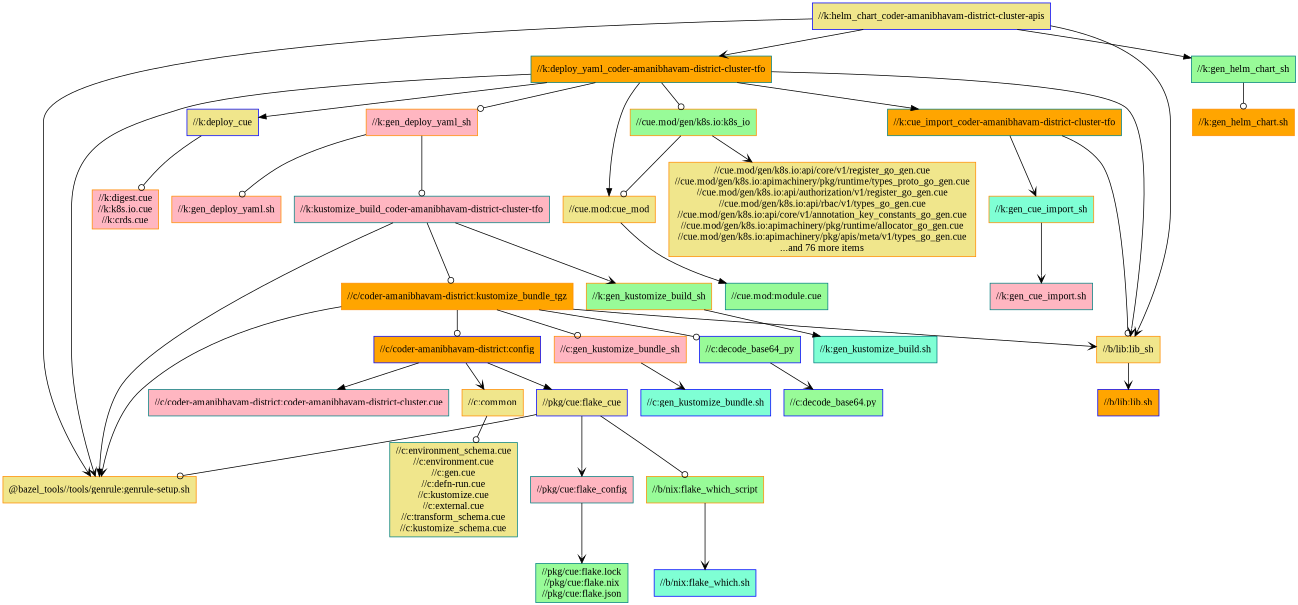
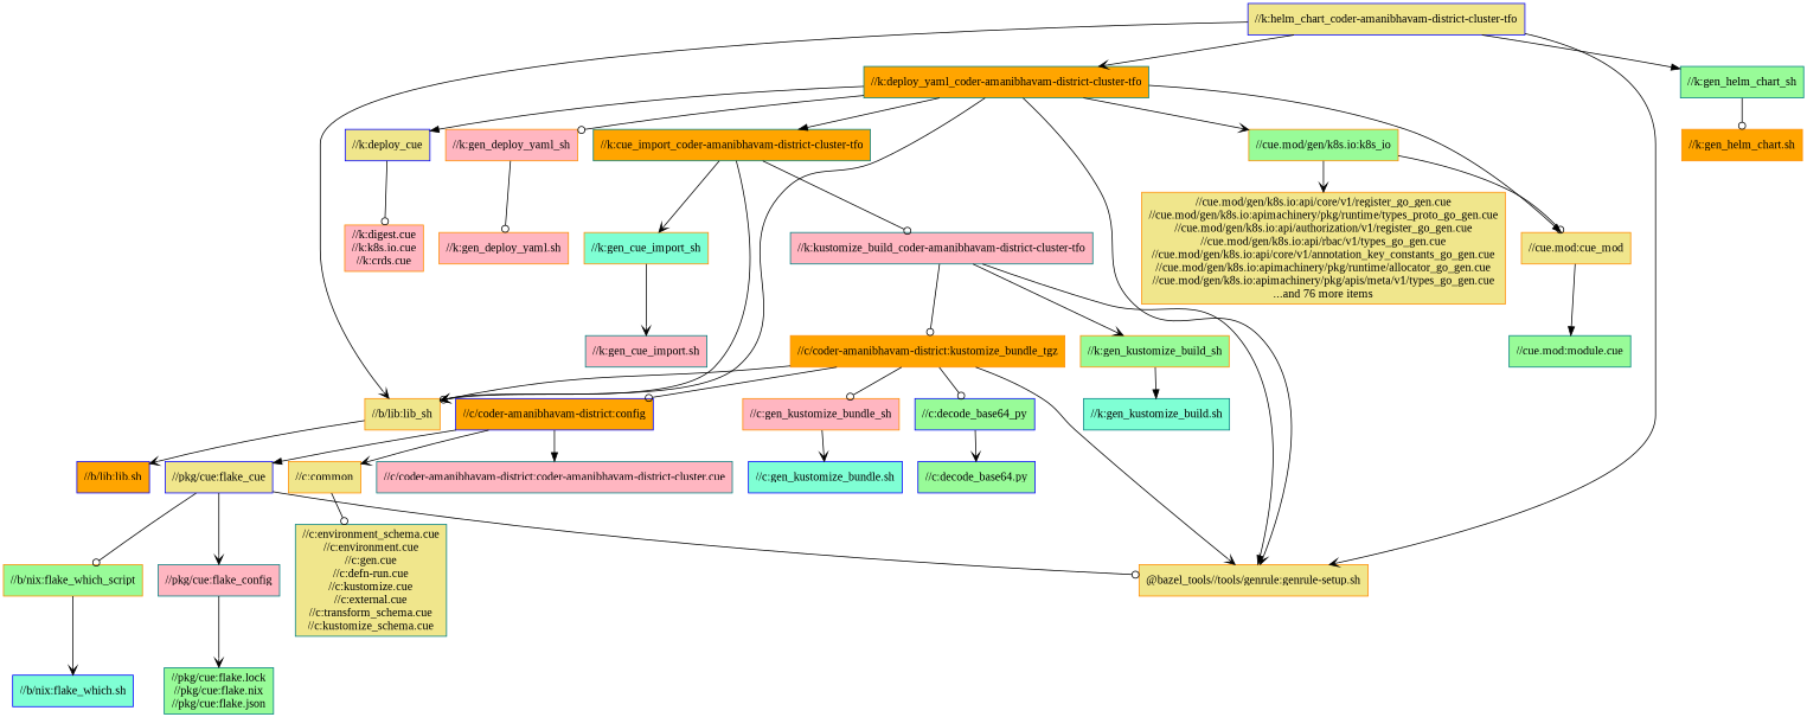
  digraph {
    fontname="Liberation Serif"
    node [color=darkorange fillcolor=khaki fontname="Liberation Serif" shape=box style=filled]
    edge [arrowhead=vee fontname="Liberation Serif"]
-   "//k:helm_chart_coder-amanibhavam-district-cluster-tfo" [color=blue label="//k:helm_chart_coder-amanibhavam-district-cluster-apis"]
+   "//k:helm_chart_coder-amanibhavam-district-cluster-tfo" [color=blue]
    "//k:deploy_yaml_coder-amanibhavam-district-cluster-tfo" [color=teal fillcolor=orange]
    "//k:gen_helm_chart_sh" [color=teal fillcolor=palegreen]
    "//b/lib:lib_sh"
    "@bazel_tools//tools/genrule:genrule-setup.sh"
    "//k:cue_import_coder-amanibhavam-district-cluster-tfo" [color=teal fillcolor=orange]
    "//k:deploy_cue" [color=blue]
    "//k:gen_deploy_yaml_sh" [fillcolor=lightpink]
    "//cue.mod:cue_mod"
    "//cue.mod/gen/k8s.io:k8s_io" [fillcolor=palegreen]
    "//k:gen_helm_chart.sh" [fillcolor=orange]
    "//b/lib:lib.sh" [color=blue fillcolor=orange]
    "//k:kustomize_build_coder-amanibhavam-district-cluster-tfo" [color=teal fillcolor=lightpink]
    "//k:gen_cue_import_sh" [fillcolor=aquamarine]
    "//k:digest.cue\n//k:k8s.io.cue\n//k:crds.cue" [fillcolor=lightpink]
    "//k:gen_deploy_yaml.sh" [fillcolor=lightpink]
    "//cue.mod:module.cue" [color=teal fillcolor=palegreen]
    "//cue.mod/gen/k8s.io:api/core/v1/register_go_gen.cue\n//cue.mod/gen/k8s.io:apimachinery/pkg/runtime/types_proto_go_gen.cue\n//cue.mod/gen/k8s.io:api/authorization/v1/register_go_gen.cue\n//cue.mod/gen/k8s.io:api/rbac/v1/types_go_gen.cue\n//cue.mod/gen/k8s.io:api/core/v1/annotation_key_constants_go_gen.cue\n//cue.mod/gen/k8s.io:apimachinery/pkg/runtime/allocator_go_gen.cue\n//cue.mod/gen/k8s.io:apimachinery/pkg/apis/meta/v1/types_go_gen.cue\n...and 76 more items"
    "//k:gen_kustomize_build_sh" [fillcolor=palegreen]
    "//c/coder-amanibhavam-district:kustomize_bundle_tgz" [fillcolor=orange]
    "//k:gen_cue_import.sh" [color=teal fillcolor=lightpink]
    "//k:gen_kustomize_build.sh" [color=teal fillcolor=aquamarine]
    "//c/coder-amanibhavam-district:config" [color=blue fillcolor=orange]
    "//c:gen_kustomize_bundle_sh" [fillcolor=lightpink]
    "//c:decode_base64_py" [color=blue fillcolor=palegreen]
    "//pkg/cue:flake_cue" [color=blue]
    "//c/coder-amanibhavam-district:coder-amanibhavam-district-cluster.cue" [color=teal fillcolor=lightpink]
    "//c:common"
    "//c:gen_kustomize_bundle.sh" [color=blue fillcolor=aquamarine]
    "//c:decode_base64.py" [color=blue fillcolor=palegreen]
    "//pkg/cue:flake_config" [color=teal fillcolor=lightpink]
    "//b/nix:flake_which_script" [fillcolor=palegreen]
    "//c:environment_schema.cue\n//c:environment.cue\n//c:gen.cue\n//c:defn-run.cue\n//c:kustomize.cue\n//c:external.cue\n//c:transform_schema.cue\n//c:kustomize_schema.cue" [color=teal]
    "//pkg/cue:flake.lock\n//pkg/cue:flake.nix\n//pkg/cue:flake.json" [color=teal fillcolor=palegreen]
    "//b/nix:flake_which.sh" [color=blue fillcolor=aquamarine]
    "//k:helm_chart_coder-amanibhavam-district-cluster-tfo" -> "//k:deploy_yaml_coder-amanibhavam-district-cluster-tfo"
    "//k:helm_chart_coder-amanibhavam-district-cluster-tfo" -> "//k:gen_helm_chart_sh" [arrowhead=normal]
    "//k:helm_chart_coder-amanibhavam-district-cluster-tfo" -> "//b/lib:lib_sh"
    "//k:helm_chart_coder-amanibhavam-district-cluster-tfo" -> "@bazel_tools//tools/genrule:genrule-setup.sh"
    "//k:deploy_yaml_coder-amanibhavam-district-cluster-tfo" -> "//b/lib:lib_sh"
    "//k:deploy_yaml_coder-amanibhavam-district-cluster-tfo" -> "@bazel_tools//tools/genrule:genrule-setup.sh"
    "//k:deploy_yaml_coder-amanibhavam-district-cluster-tfo" -> "//k:cue_import_coder-amanibhavam-district-cluster-tfo" [arrowhead=normal]
    "//k:deploy_yaml_coder-amanibhavam-district-cluster-tfo" -> "//k:deploy_cue" [arrowhead=normal]
    "//k:deploy_yaml_coder-amanibhavam-district-cluster-tfo" -> "//k:gen_deploy_yaml_sh" [arrowhead=odot]
    "//k:deploy_yaml_coder-amanibhavam-district-cluster-tfo" -> "//cue.mod:cue_mod" [arrowhead=normal]
-   "//k:deploy_yaml_coder-amanibhavam-district-cluster-tfo" -> "//cue.mod/gen/k8s.io:k8s_io" [arrowhead=odot]
+   "//k:deploy_yaml_coder-amanibhavam-district-cluster-tfo" -> "//cue.mod/gen/k8s.io:k8s_io"
    "//k:gen_helm_chart_sh" -> "//k:gen_helm_chart.sh" [arrowhead=odot]
    "//b/lib:lib_sh" -> "//b/lib:lib.sh"
    "//k:cue_import_coder-amanibhavam-district-cluster-tfo" -> "//b/lib:lib_sh" [arrowhead=odot]
-   "//k:gen_deploy_yaml_sh" -> "//k:kustomize_build_coder-amanibhavam-district-cluster-tfo" [arrowhead=odot]
+   "//k:cue_import_coder-amanibhavam-district-cluster-tfo" -> "//k:kustomize_build_coder-amanibhavam-district-cluster-tfo" [arrowhead=odot]
    "//k:cue_import_coder-amanibhavam-district-cluster-tfo" -> "//k:gen_cue_import_sh"
    "//k:deploy_cue" -> "//k:digest.cue\n//k:k8s.io.cue\n//k:crds.cue" [arrowhead=odot]
    "//k:gen_deploy_yaml_sh" -> "//k:gen_deploy_yaml.sh" [arrowhead=odot]
    "//cue.mod:cue_mod" -> "//cue.mod:module.cue" [arrowhead=normal]
    "//cue.mod/gen/k8s.io:k8s_io" -> "//cue.mod:cue_mod" [arrowhead=odot]
    "//cue.mod/gen/k8s.io:k8s_io" -> "//cue.mod/gen/k8s.io:api/core/v1/register_go_gen.cue\n//cue.mod/gen/k8s.io:apimachinery/pkg/runtime/types_proto_go_gen.cue\n//cue.mod/gen/k8s.io:api/authorization/v1/register_go_gen.cue\n//cue.mod/gen/k8s.io:api/rbac/v1/types_go_gen.cue\n//cue.mod/gen/k8s.io:api/core/v1/annotation_key_constants_go_gen.cue\n//cue.mod/gen/k8s.io:apimachinery/pkg/runtime/allocator_go_gen.cue\n//cue.mod/gen/k8s.io:apimachinery/pkg/apis/meta/v1/types_go_gen.cue\n...and 76 more items"
    "//k:kustomize_build_coder-amanibhavam-district-cluster-tfo" -> "@bazel_tools//tools/genrule:genrule-setup.sh" [arrowhead=normal]
    "//k:kustomize_build_coder-amanibhavam-district-cluster-tfo" -> "//k:gen_kustomize_build_sh"
    "//k:kustomize_build_coder-amanibhavam-district-cluster-tfo" -> "//c/coder-amanibhavam-district:kustomize_bundle_tgz" [arrowhead=odot]
    "//k:gen_cue_import_sh" -> "//k:gen_cue_import.sh"
    "//k:gen_kustomize_build_sh" -> "//k:gen_kustomize_build.sh" [arrowhead=normal]
    "//c/coder-amanibhavam-district:kustomize_bundle_tgz" -> "//b/lib:lib_sh"
    "//c/coder-amanibhavam-district:kustomize_bundle_tgz" -> "@bazel_tools//tools/genrule:genrule-setup.sh"
    "//c/coder-amanibhavam-district:kustomize_bundle_tgz" -> "//c/coder-amanibhavam-district:config" [arrowhead=odot]
    "//c/coder-amanibhavam-district:kustomize_bundle_tgz" -> "//c:gen_kustomize_bundle_sh" [arrowhead=odot]
    "//c/coder-amanibhavam-district:kustomize_bundle_tgz" -> "//c:decode_base64_py" [arrowhead=odot]
    "//c/coder-amanibhavam-district:config" -> "//pkg/cue:flake_cue" [arrowhead=normal]
    "//c/coder-amanibhavam-district:config" -> "//c/coder-amanibhavam-district:coder-amanibhavam-district-cluster.cue" [arrowhead=normal]
    "//c/coder-amanibhavam-district:config" -> "//c:common"
    "//c:gen_kustomize_bundle_sh" -> "//c:gen_kustomize_bundle.sh"
    "//c:decode_base64_py" -> "//c:decode_base64.py"
    "//pkg/cue:flake_cue" -> "@bazel_tools//tools/genrule:genrule-setup.sh" [arrowhead=odot]
    "//pkg/cue:flake_cue" -> "//pkg/cue:flake_config"
    "//pkg/cue:flake_cue" -> "//b/nix:flake_which_script" [arrowhead=odot]
    "//c:common" -> "//c:environment_schema.cue\n//c:environment.cue\n//c:gen.cue\n//c:defn-run.cue\n//c:kustomize.cue\n//c:external.cue\n//c:transform_schema.cue\n//c:kustomize_schema.cue" [arrowhead=odot]
    "//pkg/cue:flake_config" -> "//pkg/cue:flake.lock\n//pkg/cue:flake.nix\n//pkg/cue:flake.json"
    "//b/nix:flake_which_script" -> "//b/nix:flake_which.sh"
  }
